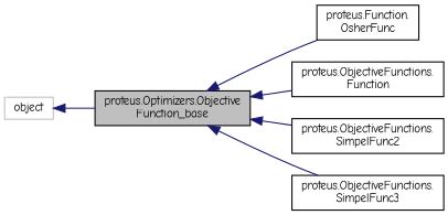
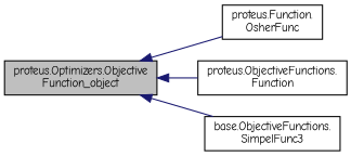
  digraph {
    fontname="Comic Neue"
    rankdir=LR
    node [color=black fillcolor=white fontname="Comic Neue" fontsize=10 shape=record style=filled]
    edge [color=midnightblue dir=back fontname="Comic Neue" fontsize=10 labelfontname=Helvetica labelfontsize=10 style=solid]
-   n1 [fillcolor=grey75 fontcolor=black height=0.2 label="proteus.Optimizers.Objective\lFunction_base" width=0.4]
+   n1 [fillcolor=grey75 fontcolor=black height=0.2 label="proteus.Optimizers.Objective\lFunction_object" width=0.4]
    n2 [height=0.2 label="proteus.Function.\lOsherFunc" width=0.4]
    n3 [height=0.2 label="proteus.ObjectiveFunctions.\lFunction" width=0.4]
-   n4 [height=0.2 label="proteus.ObjectiveFunctions.\lSimpelFunc2" width=0.4]
-   n5 [height=0.2 label="proteus.ObjectiveFunctions.\lSimpelFunc3" width=0.4]
-   n6 [color=grey75 height=0.2 label=object width=0.4]
+   n5 [height=0.2 label="base.ObjectiveFunctions.\lSimpelFunc3" width=0.4]
    n1 -> n2
    n1 -> n3
-   n1 -> n4
    n1 -> n5
-   n6 -> n1
  }
